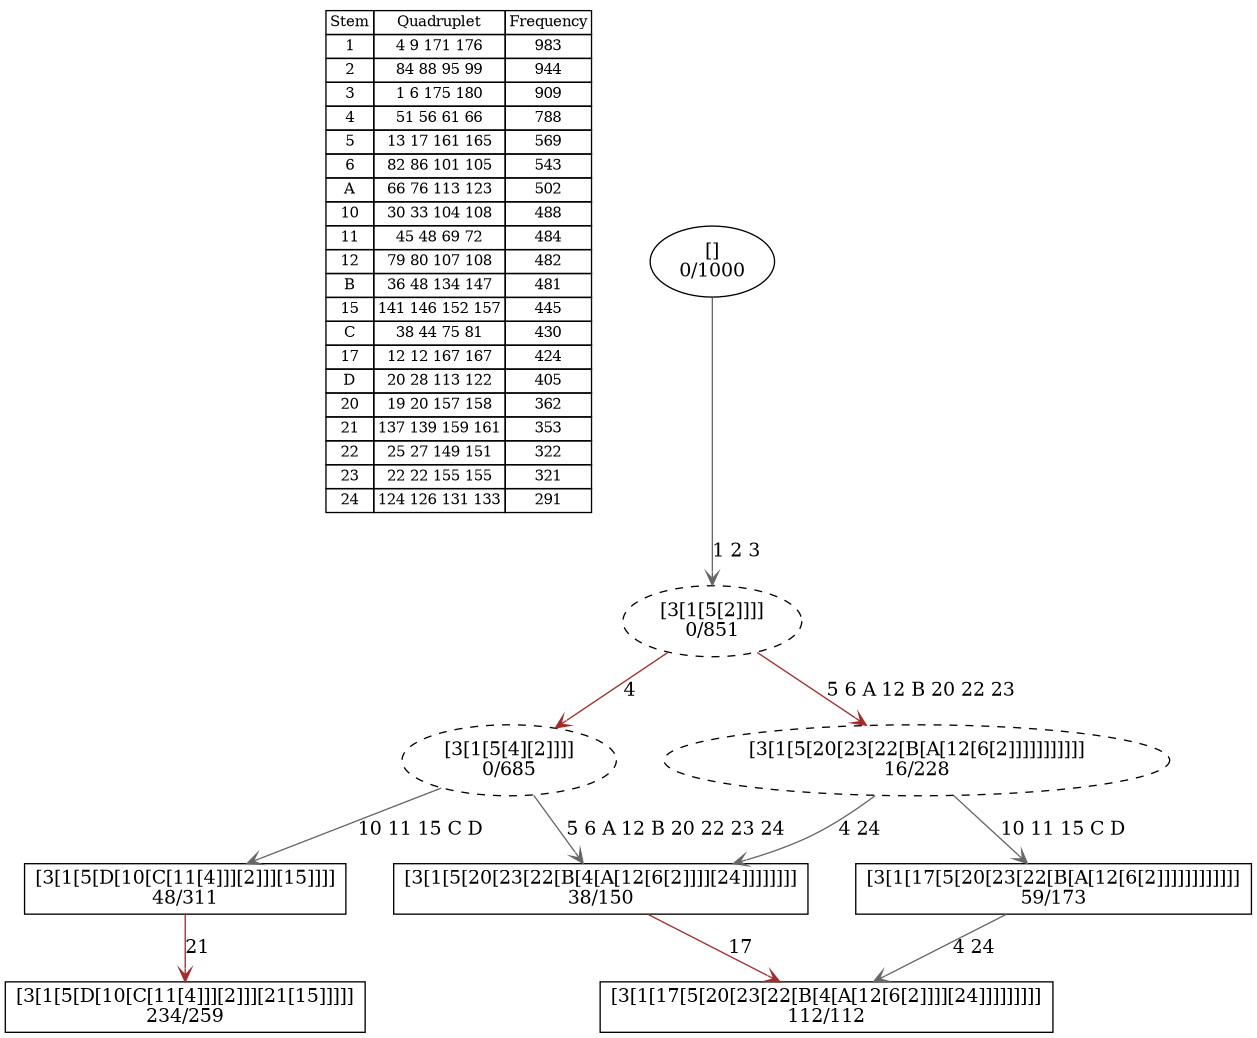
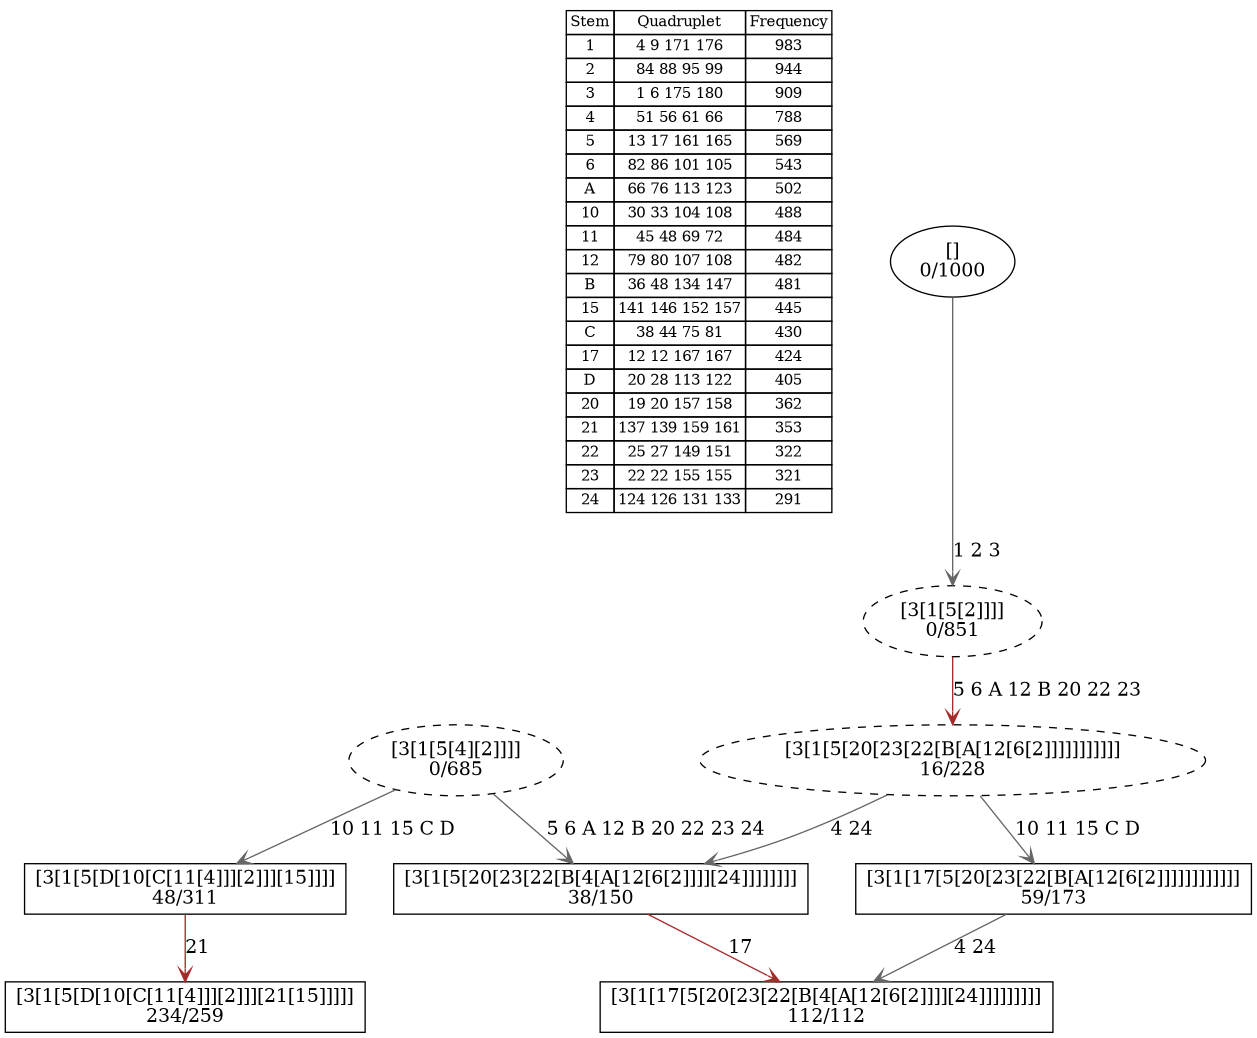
  digraph {
    nodesep=0.5
    node [shape=box]
    edge [arrowhead=vee color=gray40]
    n1 [fontsize=11 label=< <table border="0" cellborder="1" cellspacing="0"><tr><td>Stem</td><td>Quadruplet</td><td>Frequency</td></tr> <tr><td>1</td><td>4 9 171 176</td><td>983</td></tr> <tr><td>2</td><td>84 88 95 99</td><td>944</td></tr> <tr><td>3</td><td>1 6 175 180</td><td>909</td></tr> <tr><td>4</td><td>51 56 61 66</td><td>788</td></tr> <tr><td>5</td><td>13 17 161 165</td><td>569</td></tr> <tr><td>6</td><td>82 86 101 105</td><td>543</td></tr> <tr><td>A</td><td>66 76 113 123</td><td>502</td></tr> <tr><td>10</td><td>30 33 104 108</td><td>488</td></tr> <tr><td>11</td><td>45 48 69 72</td><td>484</td></tr> <tr><td>12</td><td>79 80 107 108</td><td>482</td></tr> <tr><td>B</td><td>36 48 134 147</td><td>481</td></tr> <tr><td>15</td><td>141 146 152 157</td><td>445</td></tr> <tr><td>C</td><td>38 44 75 81</td><td>430</td></tr> <tr><td>17</td><td>12 12 167 167</td><td>424</td></tr> <tr><td>D</td><td>20 28 113 122</td><td>405</td></tr> <tr><td>20</td><td>19 20 157 158</td><td>362</td></tr> <tr><td>21</td><td>137 139 159 161</td><td>353</td></tr> <tr><td>22</td><td>25 27 149 151</td><td>322</td></tr> <tr><td>23</td><td>22 22 155 155</td><td>321</td></tr> <tr><td>24</td><td>124 126 131 133</td><td>291</td></tr> </table>> shape=plaintext]
    n2 [label="[3[1[5[D[10[C[11[4]]][2]]][21[15]]]]]\n234/259"]
    n3 [label="[3[1[17[5[20[23[22[B[4[A[12[6[2]]]][24]]]]]]]]]\n112/112"]
    n4 [label="[3[1[17[5[20[23[22[B[A[12[6[2]]]]]]]]]]]]\n59/173"]
    n5 [label="[3[1[5[D[10[C[11[4]]][2]]][15]]]]\n48/311"]
    n6 [label="[3[1[5[20[23[22[B[4[A[12[6[2]]]][24]]]]]]]]\n38/150"]
    n7 [label="[3[1[5[4][2]]]]\n0/685" style=dashed shape=""]
    n8 [label="[3[1[5[2]]]]\n0/851" style=dashed shape=""]
    n9 [label="[3[1[5[20[23[22[B[A[12[6[2]]]]]]]]]]]\n16/228" style=dashed shape=""]
    n10 [label="[]\n0/1000" shape=""]
    n4 -> n3 [label="4 24 "]
    n5 -> n2 [color=brown label="21 "]
    n6 -> n3 [color=brown label="17 "]
    n7 -> n5 [label="10 11 15 C D "]
    n7 -> n6 [label="5 6 A 12 B 20 22 23 24 "]
-   n8 -> n7 [color=brown label="4 "]
    n8 -> n9 [color=brown label="5 6 A 12 B 20 22 23 "]
    n9 -> n4 [label="10 11 15 C D "]
    n9 -> n6 [label="4 24 "]
    n10 -> n8 [label="1 2 3 "]
  }
